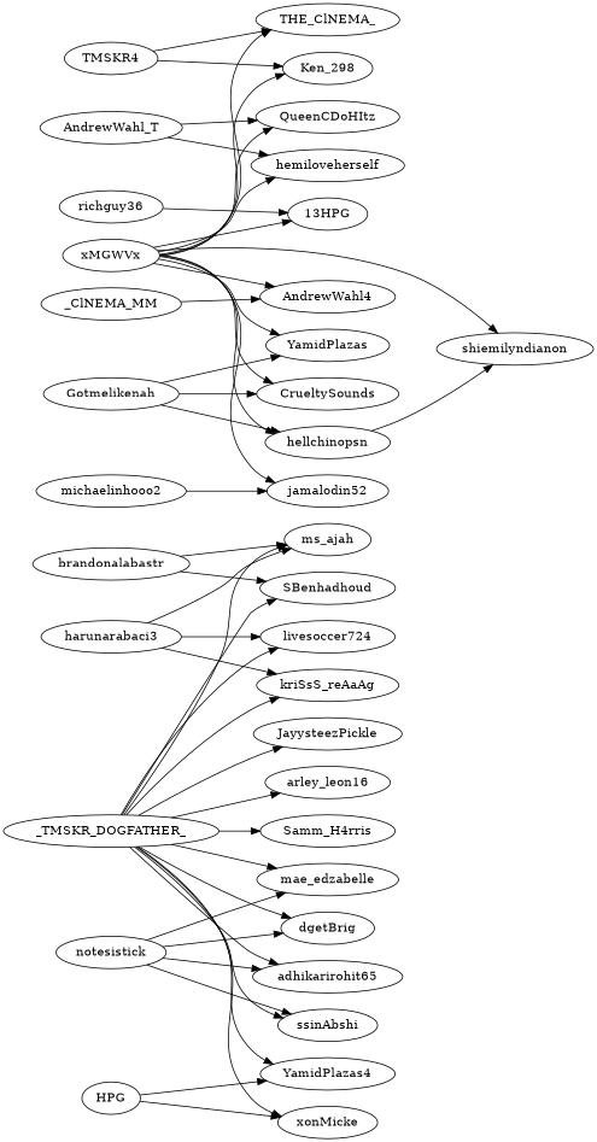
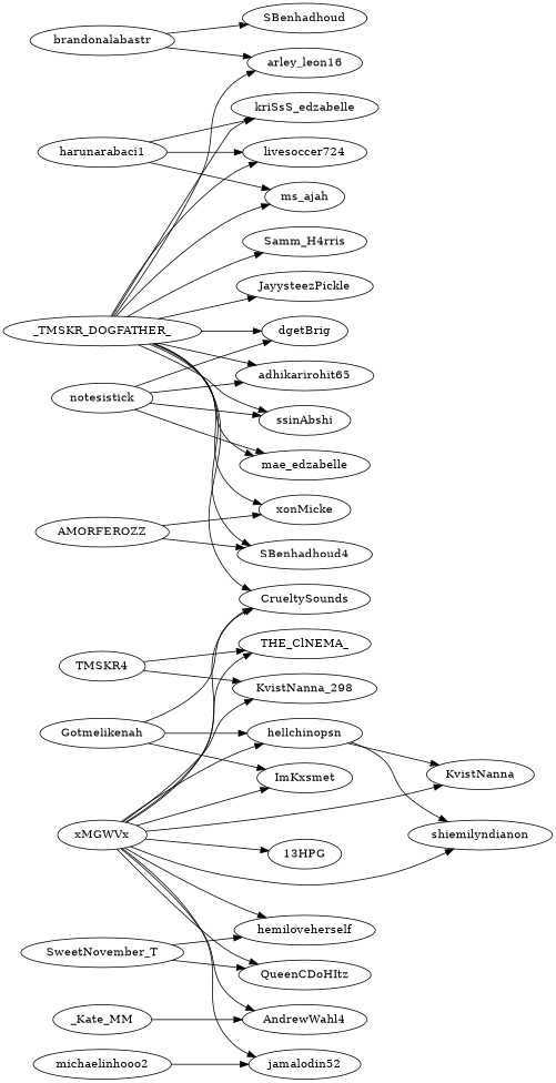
  strict digraph {
    rankdir=LR
    n1 [label=_TMSKR_DOGFATHER_]
    JayysteezPickle
    SBenhadhoud
    arley_leon16
    ms_ajah
    dgetBrig
    adhikarirohit65
    ssinAbshi
-   kriSsS_reAaAg
+   kriSsS_reAaAg [label=kriSsS_edzabelle]
    Samm_H4rris
    livesoccer724
    mae_edzabelle
    xonMicke
-   YamidPlazas4
+   YamidPlazas4 [label=SBenhadhoud4]
    xMGWVx
-   Ken_298
+   Ken_298 [label=KvistNanna_298]
    THE_ClNEMA_
    hemiloveherself
    "13HPG"
    AndrewWahl4
    hellchinopsn
+   KvistNanna
    jamalodin52
    shiemilyndianon
    QueenCDoHItz
-   ImKxsmet [label=YamidPlazas]
+   ImKxsmet
    CrueltySounds
    TMSKR4
    brandonalabastr
-   harunarabaci3
-   SweetNovember_T [label=AndrewWahl_T]
+   harunarabaci3 [label=harunarabaci1]
+   SweetNovember_T
    notesistick
-   richguy36
-   _Kate_MM [label=_ClNEMA_MM]
+   _Kate_MM
    Gotmelikenah
    michaelinhooo2
-   AMORFEROZZ [label=HPG]
+   AMORFEROZZ
    n1 -> JayysteezPickle
-   n1 -> SBenhadhoud
+   n1 -> CrueltySounds
    n1 -> arley_leon16
    n1 -> ms_ajah
    n1 -> dgetBrig
    n1 -> adhikarirohit65
    n1 -> ssinAbshi
    n1 -> kriSsS_reAaAg
    n1 -> Samm_H4rris
    n1 -> livesoccer724
    n1 -> mae_edzabelle
    n1 -> xonMicke
    n1 -> YamidPlazas4
    xMGWVx -> Ken_298
    xMGWVx -> THE_ClNEMA_
    xMGWVx -> hemiloveherself
    xMGWVx -> "13HPG"
    xMGWVx -> AndrewWahl4
    xMGWVx -> hellchinopsn
+   xMGWVx -> KvistNanna
    xMGWVx -> jamalodin52
    xMGWVx -> shiemilyndianon
    xMGWVx -> QueenCDoHItz
    xMGWVx -> ImKxsmet
    xMGWVx -> CrueltySounds
+   hellchinopsn -> KvistNanna
    hellchinopsn -> shiemilyndianon
    TMSKR4 -> Ken_298
    TMSKR4 -> THE_ClNEMA_
    brandonalabastr -> SBenhadhoud
-   brandonalabastr -> ms_ajah
+   brandonalabastr -> arley_leon16
    harunarabaci3 -> ms_ajah
    harunarabaci3 -> kriSsS_reAaAg
    harunarabaci3 -> livesoccer724
    SweetNovember_T -> hemiloveherself
    SweetNovember_T -> QueenCDoHItz
    notesistick -> dgetBrig
    notesistick -> adhikarirohit65
    notesistick -> ssinAbshi
    notesistick -> mae_edzabelle
-   richguy36 -> "13HPG"
    _Kate_MM -> AndrewWahl4
    Gotmelikenah -> hellchinopsn
    Gotmelikenah -> ImKxsmet
    Gotmelikenah -> CrueltySounds
    michaelinhooo2 -> jamalodin52
    AMORFEROZZ -> xonMicke
    AMORFEROZZ -> YamidPlazas4
  }
